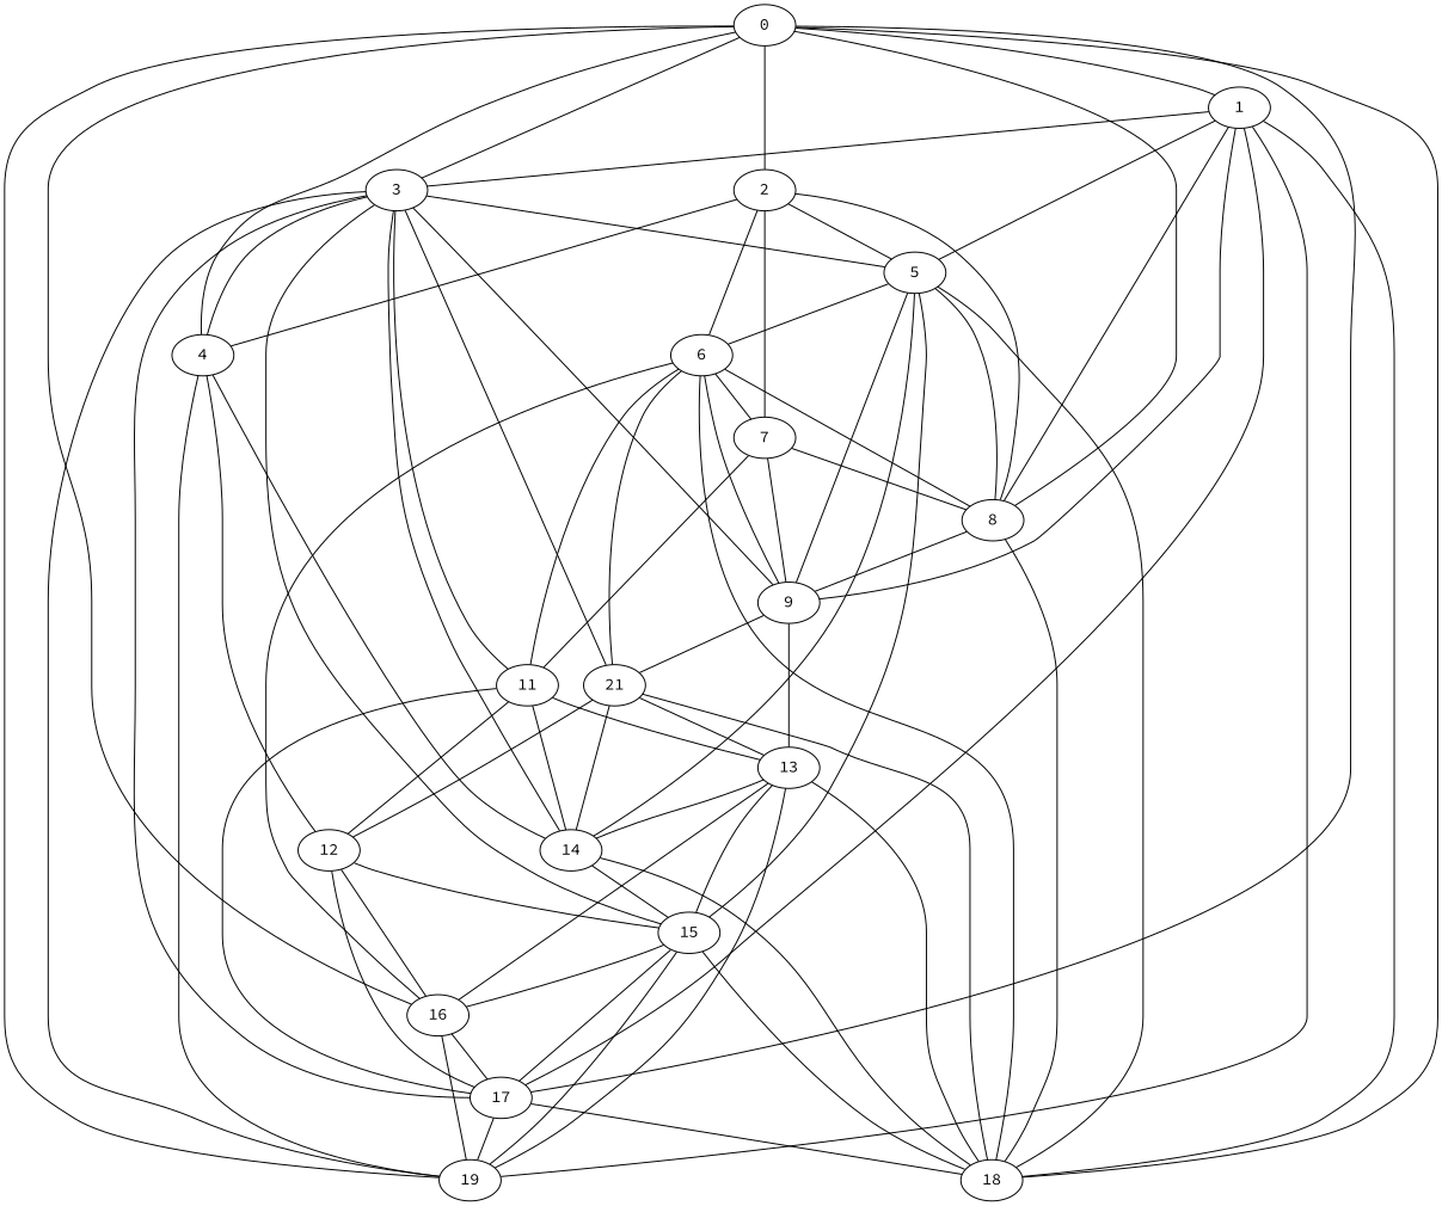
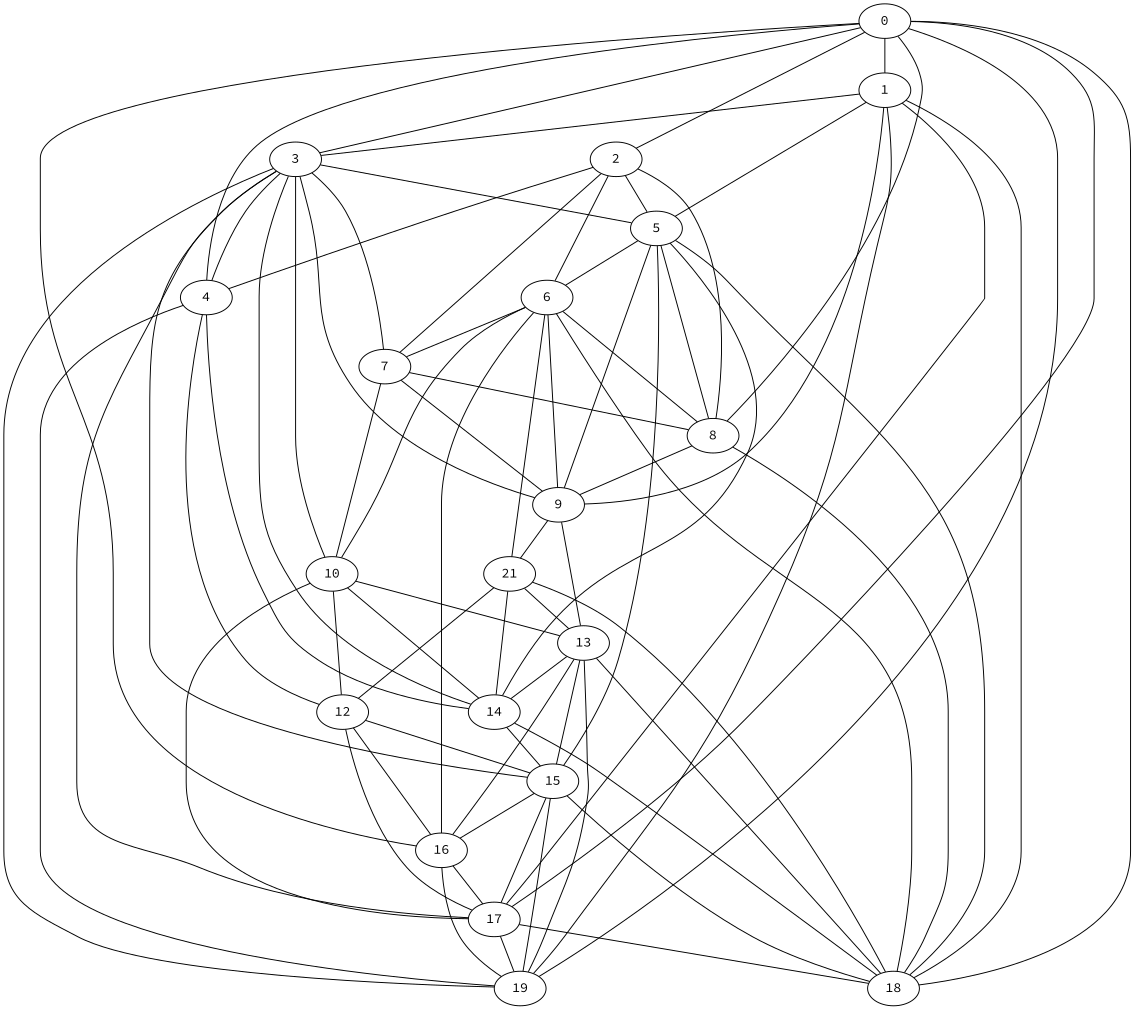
  strict graph {
    fontname="Source Code Pro"
    node [fontname="Source Code Pro" w=8]
    edge [fontname="Source Code Pro" w=-7]
    0 [w=-6]
    1 [w=-10]
    2 [w=-5]
    3 [w=10]
    4 [w=-3]
    8 [w=6]
    16
    17 [w=-6]
    18 [w=7]
    19 [w=3]
    5 [w=-2]
    9 [w=7]
    6 [w=9]
    7
-   10 [w=-8 label=11]
+   10 [w=-8]
    14 [w=-9]
    15 [w=10]
    12 [w=-2]
    n19 [label=21]
    13 [w=9]
    0 -- 1 [w=-4]
    0 -- 2 [w=7]
    0 -- 3 [w=2]
    0 -- 4 [w=8]
    0 -- 8 [w=-10]
    0 -- 16 [w=2]
    0 -- 17
    0 -- 18 [w=-4]
    0 -- 19 [w=2]
    1 -- 3 [w=-4]
-   1 -- 8 [w=-4]
    1 -- 17 [w=7]
    1 -- 18 [w=9]
    1 -- 19 [w=7]
    1 -- 5 [w=7]
    1 -- 9 [w=-10]
    2 -- 4 [w=-9]
    2 -- 8 [w=-2]
    2 -- 5 [w=3]
    2 -- 6 [w=10]
    2 -- 7 [w=4]
    3 -- 4 [w=8]
    3 -- 17 [w=2]
    3 -- 19 [w=-5]
    3 -- 5 [w=9]
    3 -- 9 [w=7]
-   3 -- n19
+   3 -- 7
    3 -- 10 [w=9]
    3 -- 14 [w=-9]
    3 -- 15 [w=10]
    4 -- 19 [w=-2]
    4 -- 14 [w=-3]
    4 -- 12 [w=-2]
    8 -- 18 [w=-9]
    8 -- 9 [w=-6]
    16 -- 17
    16 -- 19
    17 -- 18 [w=-5]
    17 -- 19 [w=8]
    5 -- 8 [w=-6]
    5 -- 18 [w=5]
    5 -- 9
    5 -- 6 [w=-10]
    5 -- 14 [w=5]
    5 -- 15 [w=8]
    9 -- n19
    9 -- 13 [w=-6]
    6 -- 8 [w=-4]
    6 -- 16
    6 -- 18 [w=-8]
    6 -- 9 [w=-6]
    6 -- 7
    6 -- 10 [w=5]
    6 -- n19 [w=3]
    7 -- 8 [w=-2]
    7 -- 9 [w=-4]
    7 -- 10 [w=5]
    10 -- 17 [w=7]
    10 -- 14 [w=-6]
    10 -- 12 [w=-5]
    10 -- 13 [w=10]
    14 -- 18 [w=-4]
    14 -- 15 [w=9]
    15 -- 16 [w=-5]
    15 -- 17 [w=-6]
    15 -- 18 [w=-3]
    15 -- 19 [w=2]
    12 -- 16
    12 -- 17 [w=-6]
    12 -- 15 [w=7]
    n19 -- 18 [w=-6]
    n19 -- 14 [w=7]
    n19 -- 12 [w=-2]
    n19 -- 13 [w=-10]
    13 -- 16 [w=-9]
    13 -- 18 [w=10]
    13 -- 19 [w=7]
    13 -- 14
    13 -- 15 [w=8]
  }
